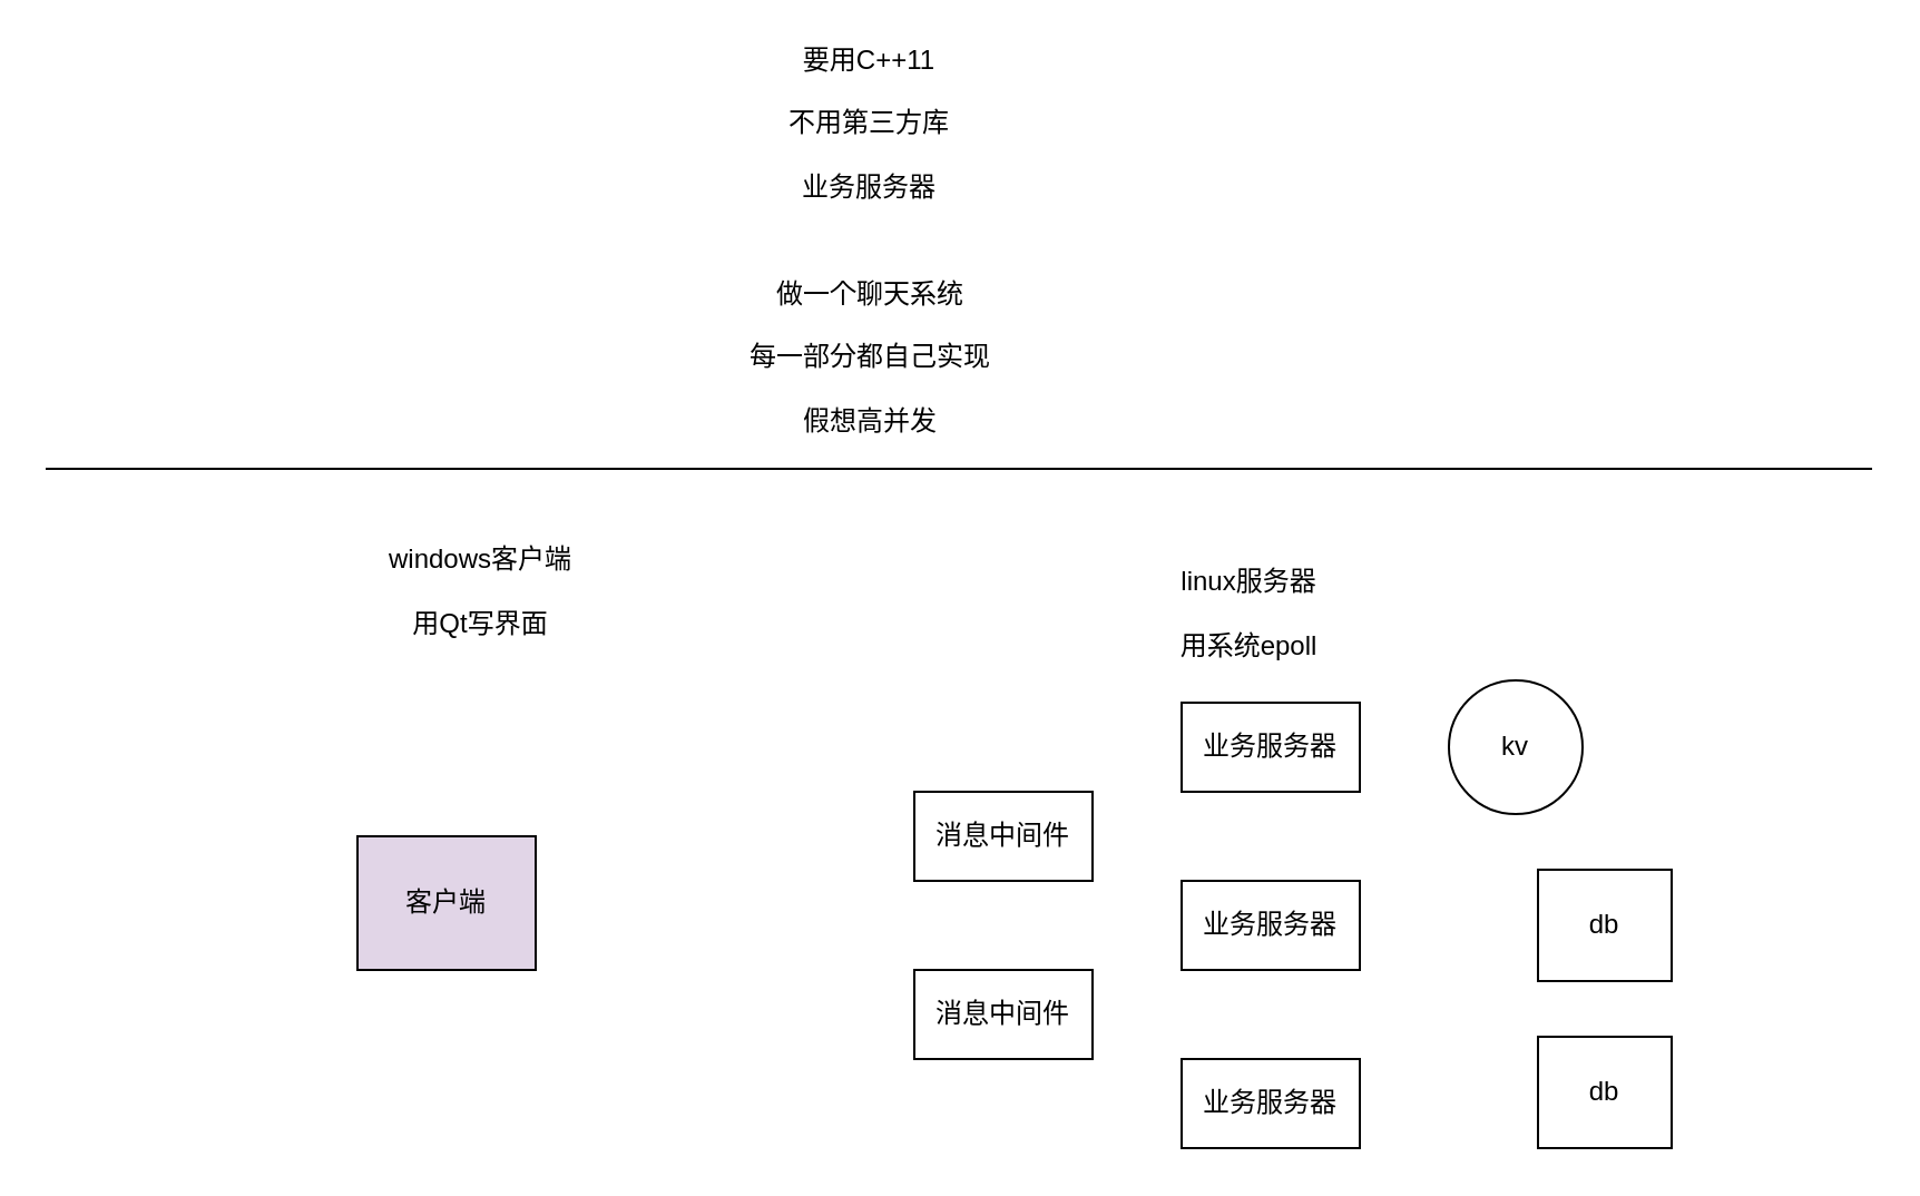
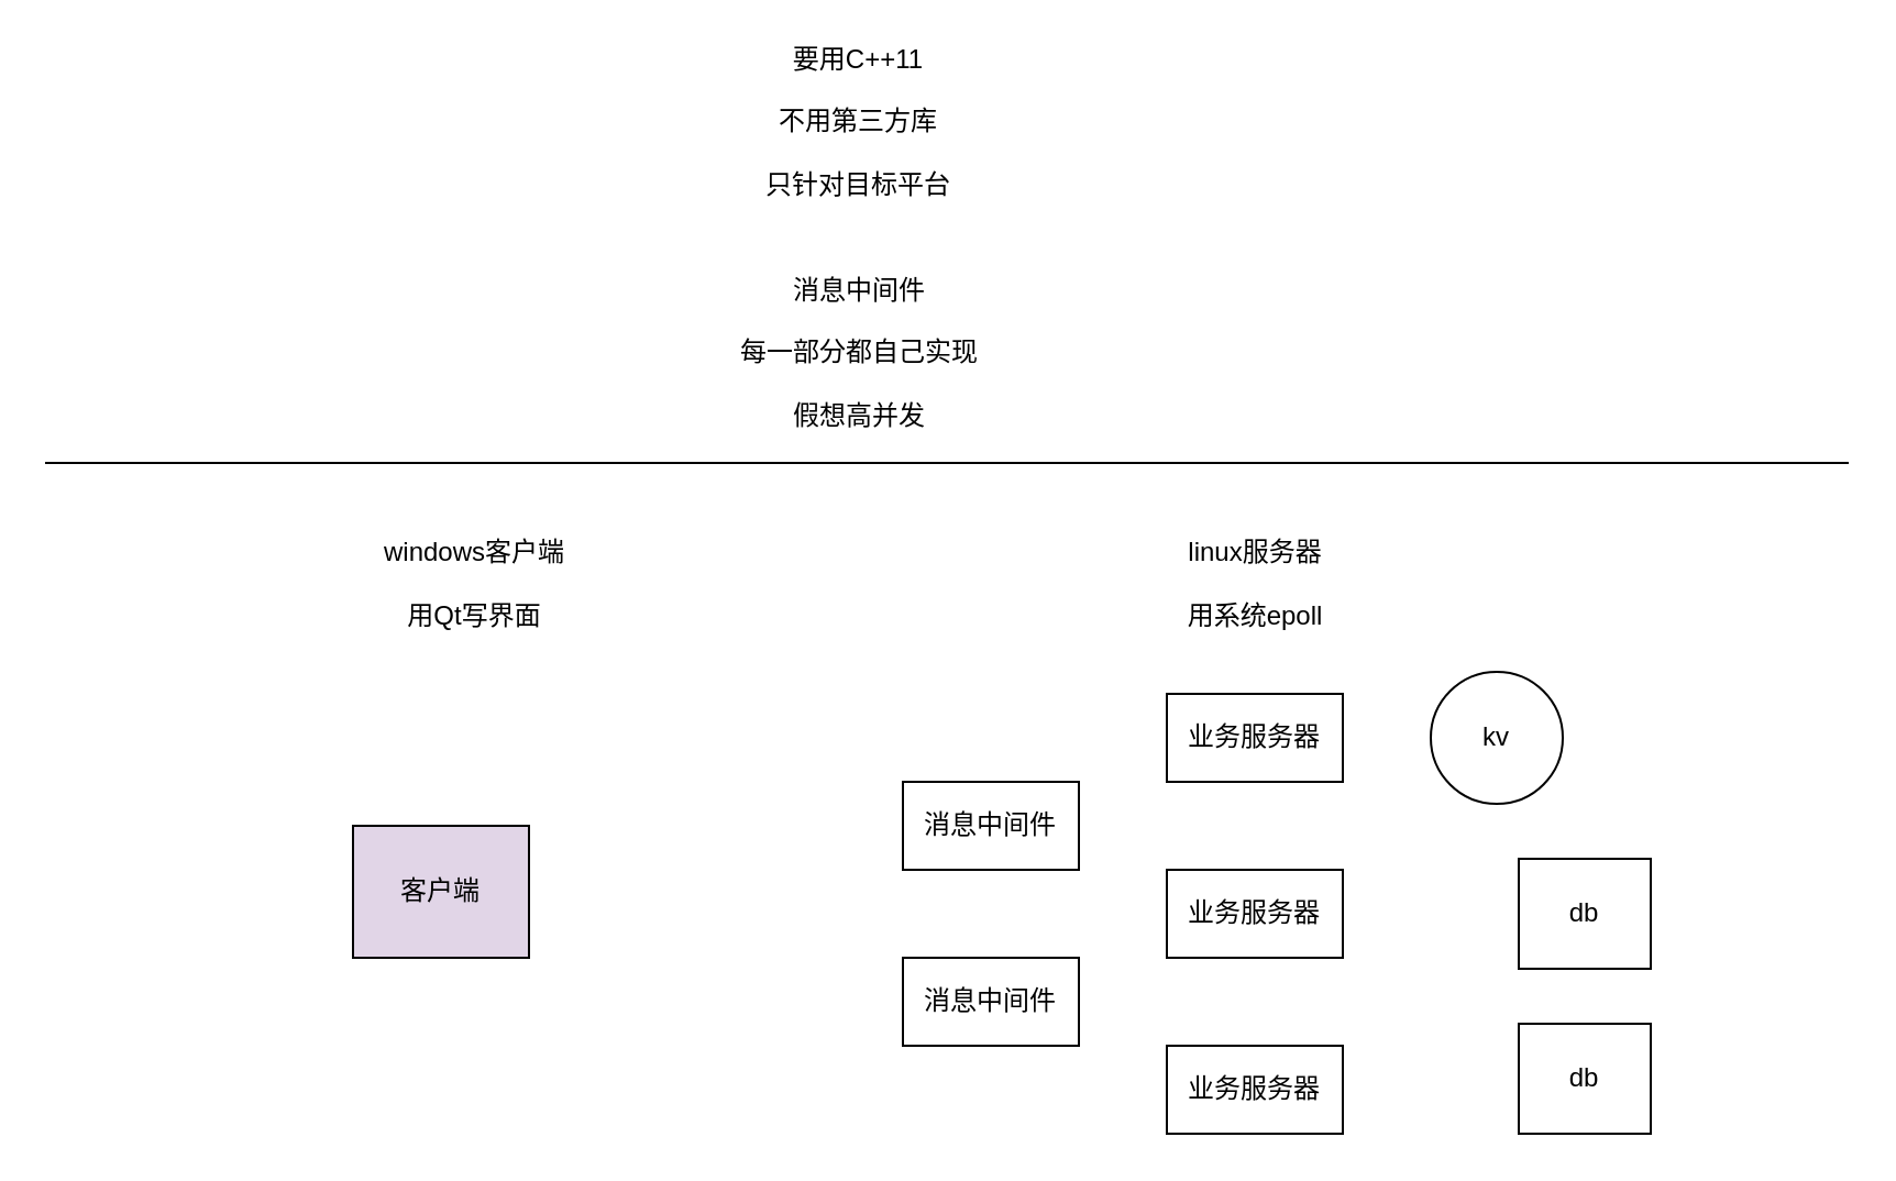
  <mxCell id="0" />
  <mxCell id="1" parent="0" />
  <mxCell id="2" value="业务服务器" style="rounded=0;whiteSpace=wrap;html=1;" vertex="1" parent="1"><mxGeometry x="530" y="315" width="80" height="40" as="geometry" /></mxCell>
- <mxCell id="3" value="要用C++11&lt;br&gt;&lt;br&gt;不用第三方库&lt;br&gt;&lt;br&gt;业务服务器" style="text;html=1;strokeColor=none;fillColor=none;align=center;verticalAlign=middle;whiteSpace=wrap;rounded=0;" vertex="1" parent="1"><mxGeometry x="300" y="20" width="180" height="70" as="geometry" /></mxCell>
+ <mxCell id="3" value="要用C++11&lt;br&gt;&lt;br&gt;不用第三方库&lt;br&gt;&lt;br&gt;只针对目标平台" style="text;html=1;strokeColor=none;fillColor=none;align=center;verticalAlign=middle;whiteSpace=wrap;rounded=0;" vertex="1" parent="1"><mxGeometry x="300" y="20" width="180" height="70" as="geometry" /></mxCell>
  <mxCell id="4" value="业务服务器" style="rounded=0;whiteSpace=wrap;html=1;" vertex="1" parent="1"><mxGeometry x="530" y="395" width="80" height="40" as="geometry" /></mxCell>
  <mxCell id="5" value="db" style="rounded=0;whiteSpace=wrap;html=1;" vertex="1" parent="1"><mxGeometry x="690" y="390" width="60" height="50" as="geometry" /></mxCell>
  <mxCell id="6" value="db" style="rounded=0;whiteSpace=wrap;html=1;" vertex="1" parent="1"><mxGeometry x="690" y="465" width="60" height="50" as="geometry" /></mxCell>
  <mxCell id="7" value="消息中间件" style="rounded=0;whiteSpace=wrap;html=1;" vertex="1" parent="1"><mxGeometry x="410" y="355" width="80" height="40" as="geometry" /></mxCell>
  <mxCell id="8" value="消息中间件" style="rounded=0;whiteSpace=wrap;html=1;" vertex="1" parent="1"><mxGeometry x="410" y="435" width="80" height="40" as="geometry" /></mxCell>
  <mxCell id="9" value="业务服务器" style="rounded=0;whiteSpace=wrap;html=1;" vertex="1" parent="1"><mxGeometry x="530" y="475" width="80" height="40" as="geometry" /></mxCell>
  <mxCell id="10" value="kv" style="ellipse;whiteSpace=wrap;html=1;" vertex="1" parent="1"><mxGeometry x="650" y="305" width="60" height="60" as="geometry" /></mxCell>
- <mxCell id="11" value="linux服务器&lt;br&gt;&lt;br&gt;用系统epoll" style="text;html=1;align=center;verticalAlign=middle;resizable=0;points=[];autosize=1;" vertex="1" parent="1"><mxGeometry x="520" y="250" width="80" height="50" as="geometry" /></mxCell>
- <mxCell id="12" value="做一个聊天系统&lt;br&gt;&lt;br&gt;每一部分都自己实现&lt;br&gt;&lt;br&gt;假想高并发" style="text;html=1;align=center;verticalAlign=middle;resizable=0;points=[];autosize=1;" vertex="1" parent="1"><mxGeometry x="330" y="120" width="120" height="80" as="geometry" /></mxCell>
+ <mxCell id="11" value="linux服务器&lt;br&gt;&lt;br&gt;用系统epoll" style="text;html=1;align=center;verticalAlign=middle;resizable=0;points=[];autosize=1;" vertex="1" parent="1"><mxGeometry x="530" y="240" width="80" height="50" as="geometry" /></mxCell>
+ <mxCell id="12" value="消息中间件&lt;br&gt;&lt;br&gt;每一部分都自己实现&lt;br&gt;&lt;br&gt;假想高并发" style="text;html=1;align=center;verticalAlign=middle;resizable=0;points=[];autosize=1;" vertex="1" parent="1"><mxGeometry x="330" y="120" width="120" height="80" as="geometry" /></mxCell>
  <mxCell id="13" value="windows客户端&lt;br&gt;&lt;br&gt;用Qt写界面" style="text;html=1;align=center;verticalAlign=middle;resizable=0;points=[];autosize=1;" vertex="1" parent="1"><mxGeometry x="165" y="240" width="100" height="50" as="geometry" /></mxCell>
  <mxCell id="14" value="客户端" style="rounded=0;whiteSpace=wrap;html=1;fillColor=#e1d5e7;" vertex="1" parent="1"><mxGeometry x="160" y="375" width="80" height="60" as="geometry" /></mxCell>
  <mxCell id="15" value="" style="endArrow=none;html=1;" edge="1" parent="1"><mxGeometry width="50" height="50" relative="1" as="geometry"><mxPoint y="210" as="sourcePoint" x="20" /><mxPoint x="840" y="210" as="targetPoint" /></mxGeometry></mxCell>
